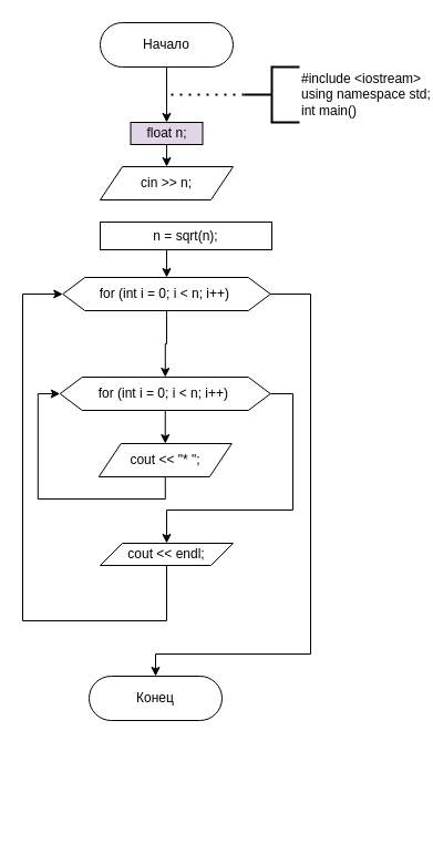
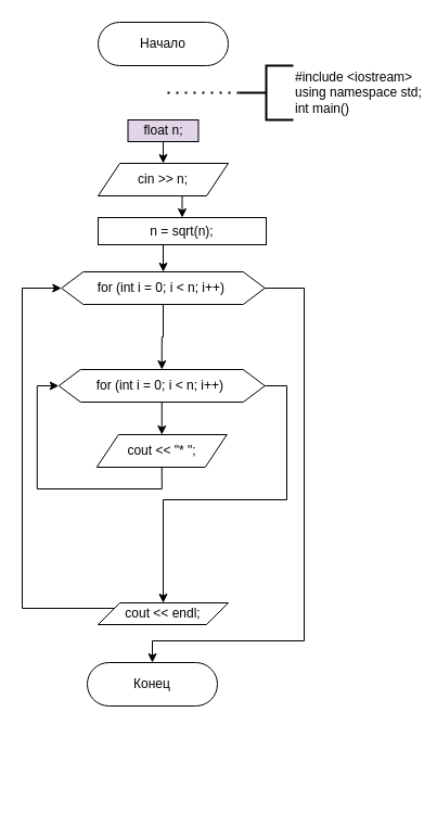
  <mxCell id="0" />
  <mxCell id="1" parent="0" />
- <mxCell id="2" style="edgeStyle=orthogonalEdgeStyle;rounded=0;orthogonalLoop=1;jettySize=auto;html=1;exitX=0.5;exitY=1;exitDx=0;exitDy=0;entryX=0.5;entryY=0;entryDx=0;entryDy=0;" edge="1" parent="1" source="3" target="8"><mxGeometry relative="1" as="geometry" /></mxCell>
  <mxCell id="3" value="Начало" style="rounded=1;whiteSpace=wrap;html=1;fontSize=12;glass=0;strokeWidth=1;shadow=0;arcSize=50;" parent="1" vertex="1"><mxGeometry x="90" y="20" width="120" height="40" as="geometry" /></mxCell>
  <mxCell id="4" value="Конец" style="rounded=1;whiteSpace=wrap;html=1;fontSize=12;glass=0;strokeWidth=1;shadow=0;arcSize=50;" parent="1" vertex="1"><mxGeometry x="80" y="610" width="120" height="40" as="geometry" /></mxCell>
  <mxCell id="5" value="&lt;div&gt;#include &amp;lt;iostream&amp;gt;&lt;/div&gt;&lt;div&gt;using namespace std;&lt;/div&gt;&lt;div&gt;int main()&lt;/div&gt;" style="strokeWidth=2;html=1;shape=mxgraph.flowchart.annotation_2;align=left;labelPosition=right;pointerEvents=1;" vertex="1" parent="1"><mxGeometry x="220" y="60" width="50" height="50" as="geometry" /></mxCell>
  <mxCell id="6" value="" style="endArrow=none;dashed=1;html=1;dashPattern=1 3;strokeWidth=2;rounded=0;exitX=0;exitY=0.5;exitDx=0;exitDy=0;exitPerimeter=0;" edge="1" parent="1" source="5"><mxGeometry width="50" height="50" relative="1" as="geometry"><mxPoint x="320" y="270" as="sourcePoint" /><mxPoint x="150" y="85" as="targetPoint" /></mxGeometry></mxCell>
  <mxCell id="7" style="edgeStyle=orthogonalEdgeStyle;rounded=0;orthogonalLoop=1;jettySize=auto;html=1;exitX=0.5;exitY=1;exitDx=0;exitDy=0;entryX=0.5;entryY=0;entryDx=0;entryDy=0;" edge="1" parent="1" source="8" target="11"><mxGeometry relative="1" as="geometry" /></mxCell>
  <mxCell id="8" value="float&amp;nbsp;n;" style="rounded=0;whiteSpace=wrap;html=1;fillColor=#e1d5e7;" vertex="1" parent="1"><mxGeometry x="117.5" y="110" width="65" height="20" as="geometry" /></mxCell>
  <mxCell id="9" style="edgeStyle=orthogonalEdgeStyle;rounded=0;orthogonalLoop=1;jettySize=auto;html=1;exitX=1;exitY=0.5;exitDx=0;exitDy=0;entryX=0.5;entryY=0;entryDx=0;entryDy=0;" edge="1" parent="1"><mxGeometry relative="1" as="geometry"><mxPoint x="230" y="290" as="sourcePoint" /><Array as="points"><mxPoint x="340" y="290" /><mxPoint x="340" y="740" /><mxPoint x="145" y="740" /></Array></mxGeometry></mxCell>
+ <mxCell id="10" style="edgeStyle=orthogonalEdgeStyle;rounded=0;orthogonalLoop=1;jettySize=auto;html=1;exitX=0.5;exitY=1;exitDx=0;exitDy=0;entryX=0.5;entryY=0;entryDx=0;entryDy=0;" edge="1" parent="1" source="11" target="13"><mxGeometry relative="1" as="geometry" /></mxCell>
  <mxCell id="11" value="cin &amp;gt;&amp;gt; n;" style="shape=parallelogram;perimeter=parallelogramPerimeter;whiteSpace=wrap;html=1;fixedSize=1;" vertex="1" parent="1"><mxGeometry x="90" y="150" width="120" height="30" as="geometry" /></mxCell>
  <mxCell id="12" style="edgeStyle=orthogonalEdgeStyle;rounded=0;orthogonalLoop=1;jettySize=auto;html=1;exitX=0.5;exitY=1;exitDx=0;exitDy=0;entryX=0.5;entryY=0;entryDx=0;entryDy=0;" edge="1" parent="1" source="13" target="16"><mxGeometry relative="1" as="geometry" /></mxCell>
  <mxCell id="13" value="n = sqrt(n);" style="rounded=0;whiteSpace=wrap;html=1;" vertex="1" parent="1"><mxGeometry x="90" y="200" width="155" height="25" as="geometry" /></mxCell>
  <mxCell id="14" style="edgeStyle=orthogonalEdgeStyle;rounded=0;orthogonalLoop=1;jettySize=auto;html=1;exitX=0.5;exitY=1;exitDx=0;exitDy=0;entryX=0.5;entryY=0;entryDx=0;entryDy=0;" edge="1" parent="1" source="16" target="19"><mxGeometry relative="1" as="geometry" /></mxCell>
  <mxCell id="15" style="edgeStyle=orthogonalEdgeStyle;rounded=0;orthogonalLoop=1;jettySize=auto;html=1;exitX=1;exitY=0.5;exitDx=0;exitDy=0;entryX=0.5;entryY=0;entryDx=0;entryDy=0;" edge="1" parent="1" source="16" target="4"><mxGeometry relative="1" as="geometry"><Array as="points"><mxPoint x="280" y="265" /><mxPoint x="280" y="590" /><mxPoint x="140" y="590" /></Array></mxGeometry></mxCell>
  <mxCell id="16" value="for (int i = 0; i &amp;lt; n; i++)&amp;nbsp;" style="shape=hexagon;perimeter=hexagonPerimeter2;whiteSpace=wrap;html=1;fixedSize=1;" vertex="1" parent="1"><mxGeometry x="56.25" y="250" width="187.5" height="30" as="geometry" /></mxCell>
  <mxCell id="17" style="edgeStyle=orthogonalEdgeStyle;rounded=0;orthogonalLoop=1;jettySize=auto;html=1;exitX=0.5;exitY=1;exitDx=0;exitDy=0;entryX=0.5;entryY=0;entryDx=0;entryDy=0;" edge="1" parent="1" source="19" target="21"><mxGeometry relative="1" as="geometry" /></mxCell>
  <mxCell id="18" style="edgeStyle=orthogonalEdgeStyle;rounded=0;orthogonalLoop=1;jettySize=auto;html=1;exitX=1;exitY=0.5;exitDx=0;exitDy=0;entryX=0.5;entryY=0;entryDx=0;entryDy=0;" edge="1" parent="1" source="19" target="23"><mxGeometry relative="1" as="geometry"><Array as="points"><mxPoint x="264" y="355" /><mxPoint x="264" y="460" /><mxPoint x="150" y="460" /></Array></mxGeometry></mxCell>
  <mxCell id="19" value="for (int i = 0; i &amp;lt; n; i++)&amp;nbsp;" style="shape=hexagon;perimeter=hexagonPerimeter2;whiteSpace=wrap;html=1;fixedSize=1;" vertex="1" parent="1"><mxGeometry x="53.75" y="340" width="190" height="30" as="geometry" /></mxCell>
  <mxCell id="20" style="edgeStyle=orthogonalEdgeStyle;rounded=0;orthogonalLoop=1;jettySize=auto;html=1;exitX=0.5;exitY=1;exitDx=0;exitDy=0;entryX=0;entryY=0.5;entryDx=0;entryDy=0;" edge="1" parent="1" source="21" target="19"><mxGeometry relative="1" as="geometry" /></mxCell>
  <mxCell id="21" value="cout &amp;lt;&amp;lt; &quot;* &quot;;" style="shape=parallelogram;perimeter=parallelogramPerimeter;whiteSpace=wrap;html=1;fixedSize=1;" vertex="1" parent="1"><mxGeometry x="88.75" y="400" width="120" height="30" as="geometry" /></mxCell>
  <mxCell id="22" style="edgeStyle=orthogonalEdgeStyle;rounded=0;orthogonalLoop=1;jettySize=auto;html=1;exitX=0.5;exitY=1;exitDx=0;exitDy=0;entryX=0;entryY=0.5;entryDx=0;entryDy=0;" edge="1" parent="1" source="23" target="16"><mxGeometry relative="1" as="geometry"><Array as="points"><mxPoint x="150" y="560" /><mxPoint x="20" y="560" /><mxPoint x="20" y="265" /></Array></mxGeometry></mxCell>
- <mxCell id="23" value="cout &amp;lt;&amp;lt; endl;" style="shape=parallelogram;perimeter=parallelogramPerimeter;whiteSpace=wrap;html=1;fixedSize=1;" vertex="1" parent="1"><mxGeometry x="90" y="490" width="120" height="20" as="geometry" /></mxCell>
+ <mxCell id="23" value="cout &amp;lt;&amp;lt; endl;" style="shape=parallelogram;perimeter=parallelogramPerimeter;whiteSpace=wrap;html=1;fixedSize=1;" vertex="1" parent="1"><mxGeometry x="90" y="555" width="120" height="20" as="geometry" /></mxCell>
